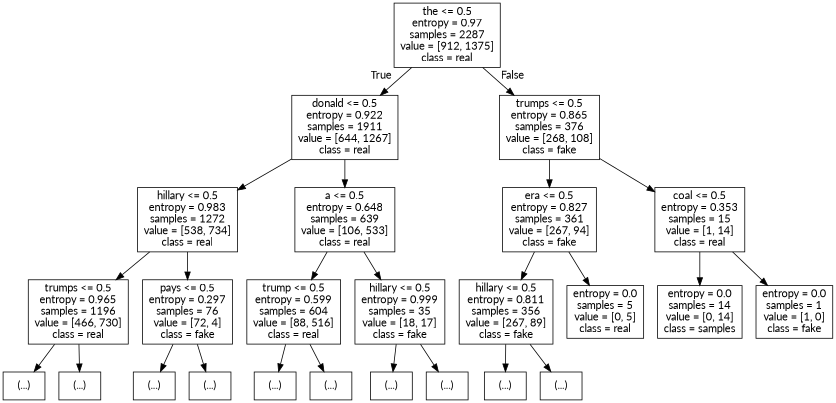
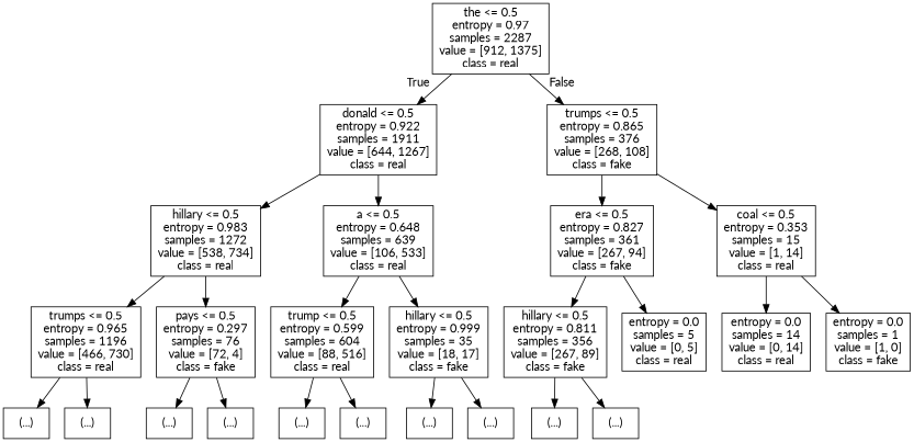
  digraph {
    fontname=Lato
    node [shape=box fontname=Lato]
    edge [fontname=Lato]
    n1 [label="the <= 0.5\nentropy = 0.97\nsamples = 2287\nvalue = [912, 1375]\nclass = real"]
    n2 [label="donald <= 0.5\nentropy = 0.922\nsamples = 1911\nvalue = [644, 1267]\nclass = real"]
    n3 [label="trumps <= 0.5\nentropy = 0.865\nsamples = 376\nvalue = [268, 108]\nclass = fake"]
    n4 [label="hillary <= 0.5\nentropy = 0.983\nsamples = 1272\nvalue = [538, 734]\nclass = real"]
    n5 [label="a <= 0.5\nentropy = 0.648\nsamples = 639\nvalue = [106, 533]\nclass = real"]
    n6 [label="trumps <= 0.5\nentropy = 0.965\nsamples = 1196\nvalue = [466, 730]\nclass = real"]
    n7 [label="pays <= 0.5\nentropy = 0.297\nsamples = 76\nvalue = [72, 4]\nclass = fake"]
    n8 [label="(...)"]
    n9 [label="(...)"]
    n10 [label="(...)"]
    n11 [label="(...)"]
    n12 [label="trump <= 0.5\nentropy = 0.599\nsamples = 604\nvalue = [88, 516]\nclass = real"]
    n13 [label="hillary <= 0.5\nentropy = 0.999\nsamples = 35\nvalue = [18, 17]\nclass = fake"]
    n14 [label="(...)"]
    n15 [label="(...)"]
    n16 [label="(...)"]
    n17 [label="(...)"]
    n18 [label="era <= 0.5\nentropy = 0.827\nsamples = 361\nvalue = [267, 94]\nclass = fake"]
    n19 [label="coal <= 0.5\nentropy = 0.353\nsamples = 15\nvalue = [1, 14]\nclass = real"]
    n20 [label="hillary <= 0.5\nentropy = 0.811\nsamples = 356\nvalue = [267, 89]\nclass = fake"]
    n21 [label="entropy = 0.0\nsamples = 5\nvalue = [0, 5]\nclass = real"]
    n22 [label="(...)"]
    n23 [label="(...)"]
-   n24 [label="entropy = 0.0\nsamples = 14\nvalue = [0, 14]\nclass = samples"]
+   n24 [label="entropy = 0.0\nsamples = 14\nvalue = [0, 14]\nclass = real"]
    n25 [label="entropy = 0.0\nsamples = 1\nvalue = [1, 0]\nclass = fake"]
    n1 -> n2 [headlabel=True labelangle=45 labeldistance=2.5]
    n1 -> n3 [headlabel=False labelangle=-45 labeldistance=2.5]
    n2 -> n4
    n2 -> n5
    n3 -> n18
    n3 -> n19
    n4 -> n6
    n4 -> n7
    n5 -> n12
    n5 -> n13
    n6 -> n8
    n6 -> n9
    n7 -> n10
    n7 -> n11
    n12 -> n14
    n12 -> n15
    n13 -> n16
    n13 -> n17
    n18 -> n20
    n18 -> n21
    n19 -> n24
    n19 -> n25
    n20 -> n22
    n20 -> n23
  }
